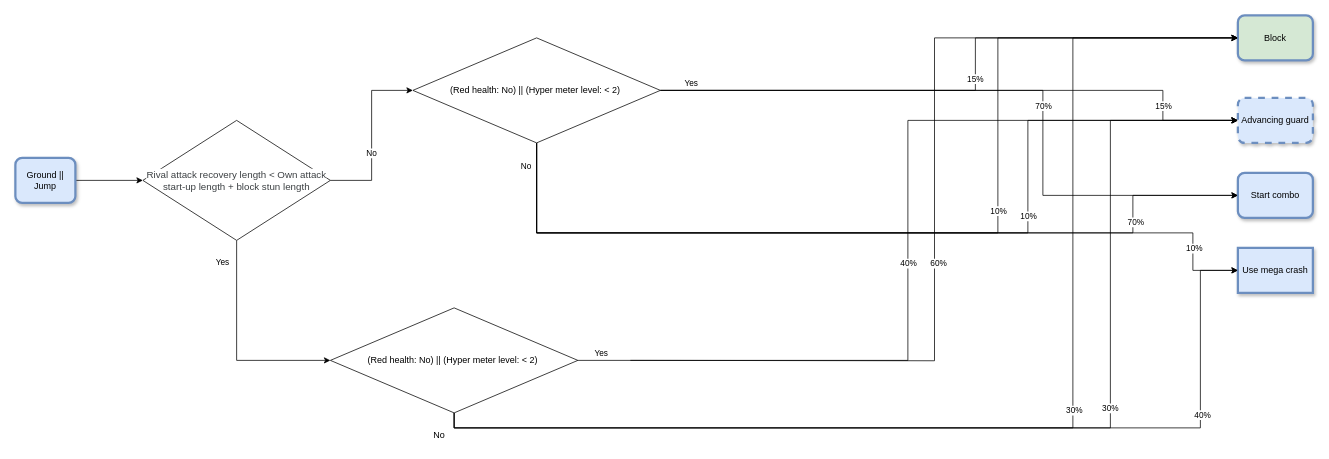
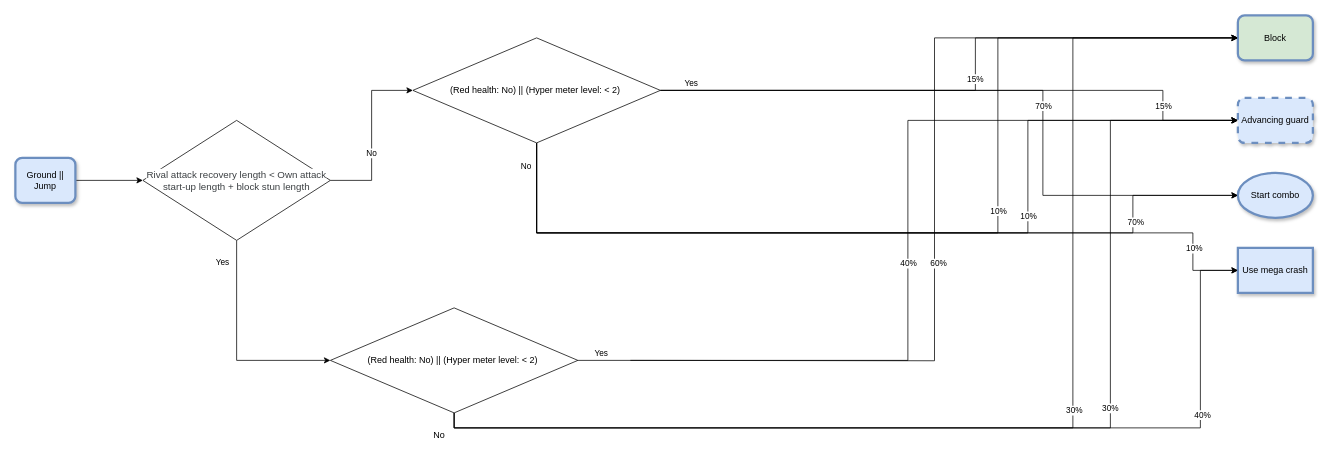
  <mxCell id="0" />
  <mxCell id="1" parent="0" />
  <mxCell id="2" style="edgeStyle=orthogonalEdgeStyle;rounded=0;orthogonalLoop=1;jettySize=auto;html=1;exitX=1;exitY=0.5;exitDx=0;exitDy=0;entryX=0;entryY=0.5;entryDx=0;entryDy=0;" parent="1" source="3" target="17" edge="1"><mxGeometry relative="1" as="geometry" /></mxCell>
  <mxCell id="3" value="Ground || Jump" style="rounded=1;whiteSpace=wrap;html=1;strokeWidth=3;glass=0;shadow=1;sketch=0;fillColor=#dae8fc;strokeColor=#6c8ebf;" parent="1" vertex="1"><mxGeometry x="20" y="210" width="80" height="60" as="geometry" /></mxCell>
  <mxCell id="4" value="Block" style="rounded=1;whiteSpace=wrap;html=1;strokeWidth=3;glass=0;shadow=1;sketch=0;fillColor=#d5e8d4;strokeColor=#6c8ebf;" parent="1" vertex="1"><mxGeometry x="1650" y="20" width="100" height="60" as="geometry" /></mxCell>
  <mxCell id="5" value="Advancing guard" style="rounded=1;whiteSpace=wrap;html=1;strokeWidth=3;glass=0;shadow=1;sketch=0;fillColor=#dae8fc;strokeColor=#6c8ebf;dashed=1;" parent="1" vertex="1"><mxGeometry x="1650" y="130" width="100" height="60" as="geometry" /></mxCell>
- <mxCell id="6" value="Start combo" style="rounded=1;whiteSpace=wrap;html=1;strokeWidth=3;glass=0;shadow=1;sketch=0;fillColor=#dae8fc;strokeColor=#6c8ebf;" parent="1" vertex="1"><mxGeometry x="1650" y="230" width="100" height="60" as="geometry" /></mxCell>
+ <mxCell id="6" value="Start combo" style="ellipse;whiteSpace=wrap;html=1;strokeWidth=3;glass=0;shadow=1;sketch=0;fillColor=#dae8fc;strokeColor=#6c8ebf;" parent="1" vertex="1"><mxGeometry x="1650" y="230" width="100" height="60" as="geometry" /></mxCell>
  <mxCell id="7" value="Use mega crash" style="whiteSpace=wrap;html=1;strokeWidth=3;glass=0;shadow=1;sketch=0;fillColor=#dae8fc;strokeColor=#6c8ebf;rounded=0;" parent="1" vertex="1"><mxGeometry x="1650" y="330" width="100" height="60" as="geometry" /></mxCell>
  <mxCell id="8" style="edgeStyle=orthogonalEdgeStyle;rounded=0;orthogonalLoop=1;jettySize=auto;html=1;exitX=1;exitY=0.5;exitDx=0;exitDy=0;entryX=0;entryY=0.5;entryDx=0;entryDy=0;" parent="1" target="4" edge="1"><mxGeometry relative="1" as="geometry"><mxPoint x="840" y="480" as="sourcePoint" /></mxGeometry></mxCell>
  <mxCell id="9" value="60%" style="edgeLabel;html=1;align=center;verticalAlign=middle;resizable=0;points=[];" parent="8" vertex="1" connectable="0"><mxGeometry x="0.554" relative="1" as="geometry"><mxPoint x="-123" y="300" as="offset" /></mxGeometry></mxCell>
  <mxCell id="10" style="edgeStyle=orthogonalEdgeStyle;rounded=0;orthogonalLoop=1;jettySize=auto;html=1;exitX=1;exitY=0.5;exitDx=0;exitDy=0;entryX=0;entryY=0.5;entryDx=0;entryDy=0;" parent="1" source="24" target="5" edge="1"><mxGeometry relative="1" as="geometry"><mxPoint x="840" y="480" as="sourcePoint" /></mxGeometry></mxCell>
  <mxCell id="11" value="40%" style="edgeLabel;html=1;align=center;verticalAlign=middle;resizable=0;points=[];" parent="10" vertex="1" connectable="0"><mxGeometry x="0.374" y="-1" relative="1" as="geometry"><mxPoint x="-64" y="189" as="offset" /></mxGeometry></mxCell>
  <mxCell id="12" value="Yes" style="edgeLabel;html=1;align=center;verticalAlign=middle;resizable=0;points=[];" parent="10" vertex="1" connectable="0"><mxGeometry x="-0.968" y="2" relative="1" as="geometry"><mxPoint x="11" y="-8" as="offset" /></mxGeometry></mxCell>
  <mxCell id="13" style="edgeStyle=orthogonalEdgeStyle;rounded=0;orthogonalLoop=1;jettySize=auto;html=1;exitX=1;exitY=0.5;exitDx=0;exitDy=0;entryX=0;entryY=0.5;entryDx=0;entryDy=0;" parent="1" source="17" target="41" edge="1"><mxGeometry relative="1" as="geometry"><mxPoint x="610" y="240" as="targetPoint" /></mxGeometry></mxCell>
  <mxCell id="14" value="No" style="edgeLabel;html=1;align=center;verticalAlign=middle;resizable=0;points=[];" parent="13" vertex="1" connectable="0"><mxGeometry x="-0.274" y="1" relative="1" as="geometry"><mxPoint y="-9" as="offset" /></mxGeometry></mxCell>
  <mxCell id="15" style="edgeStyle=orthogonalEdgeStyle;rounded=0;orthogonalLoop=1;jettySize=auto;html=1;exitX=0.5;exitY=1;exitDx=0;exitDy=0;entryX=0;entryY=0.5;entryDx=0;entryDy=0;" parent="1" source="17" target="24" edge="1"><mxGeometry relative="1" as="geometry"><mxPoint x="530" y="480" as="targetPoint" /></mxGeometry></mxCell>
  <mxCell id="16" value="Yes" style="edgeLabel;html=1;align=center;verticalAlign=middle;resizable=0;points=[];" parent="15" vertex="1" connectable="0"><mxGeometry x="-0.84" y="-1" relative="1" as="geometry"><mxPoint x="-19" y="5" as="offset" /></mxGeometry></mxCell>
  <mxCell id="17" value="&lt;span style=&quot;color: rgb(60 , 64 , 67) ; font-family: &amp;#34;arial&amp;#34; , sans-serif ; font-size: 13px ; text-align: left ; background-color: rgb(255 , 255 , 255)&quot;&gt;Rival attack recovery length &amp;lt; Own attack start-up length + block stun length&lt;/span&gt;" style="rhombus;whiteSpace=wrap;html=1;" parent="1" vertex="1"><mxGeometry x="190" y="160" width="250" height="160" as="geometry" /></mxCell>
  <mxCell id="18" style="edgeStyle=orthogonalEdgeStyle;rounded=0;orthogonalLoop=1;jettySize=auto;html=1;exitX=0.5;exitY=1;exitDx=0;exitDy=0;entryX=0;entryY=0.5;entryDx=0;entryDy=0;" parent="1" source="24" target="4" edge="1"><mxGeometry relative="1" as="geometry"><mxPoint x="1410" y="680" as="targetPoint" /><Array as="points"><mxPoint x="605" y="570" /><mxPoint x="1430" y="570" /><mxPoint x="1430" y="50" /></Array></mxGeometry></mxCell>
  <mxCell id="19" value="30%" style="edgeLabel;html=1;align=center;verticalAlign=middle;resizable=0;points=[];" parent="18" vertex="1" connectable="0"><mxGeometry x="0.097" y="-1" relative="1" as="geometry"><mxPoint as="offset" /></mxGeometry></mxCell>
  <mxCell id="20" style="edgeStyle=orthogonalEdgeStyle;rounded=0;orthogonalLoop=1;jettySize=auto;html=1;exitX=0.5;exitY=1;exitDx=0;exitDy=0;entryX=0;entryY=0.5;entryDx=0;entryDy=0;" parent="1" source="24" target="5" edge="1"><mxGeometry relative="1" as="geometry"><Array as="points"><mxPoint x="605" y="570" /><mxPoint x="1480" y="570" /><mxPoint x="1480" y="160" /></Array></mxGeometry></mxCell>
  <mxCell id="21" value="30%" style="edgeLabel;html=1;align=center;verticalAlign=middle;resizable=0;points=[];" parent="20" vertex="1" connectable="0"><mxGeometry x="0.25" y="1" relative="1" as="geometry"><mxPoint as="offset" /></mxGeometry></mxCell>
  <mxCell id="22" style="edgeStyle=orthogonalEdgeStyle;rounded=0;orthogonalLoop=1;jettySize=auto;html=1;exitX=0.5;exitY=1;exitDx=0;exitDy=0;entryX=0;entryY=0.5;entryDx=0;entryDy=0;" parent="1" source="24" target="7" edge="1"><mxGeometry relative="1" as="geometry"><Array as="points"><mxPoint x="605" y="570" /><mxPoint x="1600" y="570" /><mxPoint x="1600" y="360" /></Array></mxGeometry></mxCell>
  <mxCell id="23" value="40%" style="edgeLabel;html=1;align=center;verticalAlign=middle;resizable=0;points=[];" parent="22" vertex="1" connectable="0"><mxGeometry x="0.62" y="-2" relative="1" as="geometry"><mxPoint as="offset" /></mxGeometry></mxCell>
  <mxCell id="24" value="&lt;span&gt;(Red health: No) || (Hyper meter level: &amp;lt; 2)&amp;nbsp;&lt;/span&gt;" style="rhombus;whiteSpace=wrap;html=1;" parent="1" vertex="1"><mxGeometry x="440" y="410" width="330" height="140" as="geometry" /></mxCell>
  <mxCell id="25" style="edgeStyle=orthogonalEdgeStyle;rounded=0;orthogonalLoop=1;jettySize=auto;html=1;exitX=1;exitY=0.5;exitDx=0;exitDy=0;entryX=0;entryY=0.5;entryDx=0;entryDy=0;" parent="1" source="41" target="4" edge="1"><mxGeometry relative="1" as="geometry"><Array as="points"><mxPoint x="1300" y="120" /><mxPoint x="1300" y="50" /></Array></mxGeometry></mxCell>
  <mxCell id="26" value="15%" style="edgeLabel;html=1;align=center;verticalAlign=middle;resizable=0;points=[];" parent="25" vertex="1" connectable="0"><mxGeometry x="-0.002" y="16" relative="1" as="geometry"><mxPoint as="offset" /></mxGeometry></mxCell>
  <mxCell id="27" value="Yes" style="edgeLabel;html=1;align=center;verticalAlign=middle;resizable=0;points=[];" parent="25" vertex="1" connectable="0"><mxGeometry x="-0.841" y="3" relative="1" as="geometry"><mxPoint x="-27" y="-7" as="offset" /></mxGeometry></mxCell>
  <mxCell id="28" style="edgeStyle=orthogonalEdgeStyle;rounded=0;orthogonalLoop=1;jettySize=auto;html=1;exitX=0.5;exitY=1;exitDx=0;exitDy=0;entryX=0;entryY=0.5;entryDx=0;entryDy=0;" parent="1" source="41" target="4" edge="1"><mxGeometry relative="1" as="geometry"><mxPoint x="1070" y="340" as="targetPoint" /><Array as="points"><mxPoint x="715" y="310" /><mxPoint x="1330" y="310" /><mxPoint x="1330" y="50" /></Array></mxGeometry></mxCell>
  <mxCell id="29" value="No" style="edgeLabel;html=1;align=center;verticalAlign=middle;resizable=0;points=[];" parent="28" vertex="1" connectable="0"><mxGeometry x="-0.786" y="3" relative="1" as="geometry"><mxPoint x="-36" y="-87" as="offset" /></mxGeometry></mxCell>
  <mxCell id="30" value="10%" style="edgeLabel;html=1;align=center;verticalAlign=middle;resizable=0;points=[];" parent="28" vertex="1" connectable="0"><mxGeometry x="0.164" relative="1" as="geometry"><mxPoint as="offset" /></mxGeometry></mxCell>
  <mxCell id="31" style="edgeStyle=orthogonalEdgeStyle;rounded=0;orthogonalLoop=1;jettySize=auto;html=1;exitX=1;exitY=0.5;exitDx=0;exitDy=0;entryX=0;entryY=0.5;entryDx=0;entryDy=0;" parent="1" source="41" target="5" edge="1"><mxGeometry relative="1" as="geometry"><Array as="points"><mxPoint x="1550" y="120" /><mxPoint x="1550" y="160" /></Array></mxGeometry></mxCell>
  <mxCell id="32" value="15%" style="edgeLabel;html=1;align=center;verticalAlign=middle;resizable=0;points=[];" parent="31" vertex="1" connectable="0"><mxGeometry x="0.496" y="-5" relative="1" as="geometry"><mxPoint x="64" y="15" as="offset" /></mxGeometry></mxCell>
  <mxCell id="33" style="edgeStyle=orthogonalEdgeStyle;rounded=0;orthogonalLoop=1;jettySize=auto;html=1;exitX=1;exitY=0.5;exitDx=0;exitDy=0;entryX=0;entryY=0.5;entryDx=0;entryDy=0;" parent="1" source="41" target="6" edge="1"><mxGeometry relative="1" as="geometry"><Array as="points"><mxPoint x="1390" y="120" /><mxPoint x="1390" y="260" /></Array></mxGeometry></mxCell>
  <mxCell id="34" value="70%" style="edgeLabel;html=1;align=center;verticalAlign=middle;resizable=0;points=[];" parent="33" vertex="1" connectable="0"><mxGeometry x="0.325" y="2" relative="1" as="geometry"><mxPoint x="-2" y="-73" as="offset" /></mxGeometry></mxCell>
  <mxCell id="35" style="edgeStyle=orthogonalEdgeStyle;rounded=0;orthogonalLoop=1;jettySize=auto;html=1;exitX=0.5;exitY=1;exitDx=0;exitDy=0;entryX=0;entryY=0.5;entryDx=0;entryDy=0;" parent="1" source="41" target="5" edge="1"><mxGeometry relative="1" as="geometry"><Array as="points"><mxPoint x="715" y="310" /><mxPoint x="1370" y="310" /><mxPoint x="1370" y="160" /></Array></mxGeometry></mxCell>
  <mxCell id="36" value="10%" style="edgeLabel;html=1;align=center;verticalAlign=middle;resizable=0;points=[];" parent="35" vertex="1" connectable="0"><mxGeometry x="0.325" relative="1" as="geometry"><mxPoint as="offset" /></mxGeometry></mxCell>
  <mxCell id="37" style="edgeStyle=orthogonalEdgeStyle;rounded=0;orthogonalLoop=1;jettySize=auto;html=1;exitX=0.5;exitY=1;exitDx=0;exitDy=0;entryX=0;entryY=0.5;entryDx=0;entryDy=0;" parent="1" source="41" target="6" edge="1"><mxGeometry relative="1" as="geometry"><Array as="points"><mxPoint x="715" y="310" /><mxPoint x="1510" y="310" /><mxPoint x="1510" y="260" /></Array></mxGeometry></mxCell>
  <mxCell id="38" value="70%" style="edgeLabel;html=1;align=center;verticalAlign=middle;resizable=0;points=[];" parent="37" vertex="1" connectable="0"><mxGeometry x="0.683" y="-3" relative="1" as="geometry"><mxPoint as="offset" /></mxGeometry></mxCell>
  <mxCell id="39" style="edgeStyle=orthogonalEdgeStyle;rounded=0;orthogonalLoop=1;jettySize=auto;html=1;exitX=0.5;exitY=1;exitDx=0;exitDy=0;entryX=0;entryY=0.5;entryDx=0;entryDy=0;" parent="1" source="41" target="7" edge="1"><mxGeometry relative="1" as="geometry"><Array as="points"><mxPoint x="715" y="310" /><mxPoint x="1590" y="310" /><mxPoint x="1590" y="360" /></Array></mxGeometry></mxCell>
  <mxCell id="40" value="10%" style="edgeLabel;html=1;align=center;verticalAlign=middle;resizable=0;points=[];" parent="39" vertex="1" connectable="0"><mxGeometry x="0.868" y="1" relative="1" as="geometry"><mxPoint y="-17" as="offset" /></mxGeometry></mxCell>
  <mxCell id="41" value="&lt;span&gt;(Red health: No) || (Hyper meter level: &amp;lt; 2)&amp;nbsp;&lt;/span&gt;" style="rhombus;whiteSpace=wrap;html=1;" parent="1" vertex="1"><mxGeometry x="550" y="50" width="330" height="140" as="geometry" /></mxCell>
  <mxCell id="42" value="No" style="text;html=1;align=center;verticalAlign=middle;resizable=0;points=[];autosize=1;" parent="1" vertex="1"><mxGeometry x="570" y="570" width="30" height="20" as="geometry" /></mxCell>
